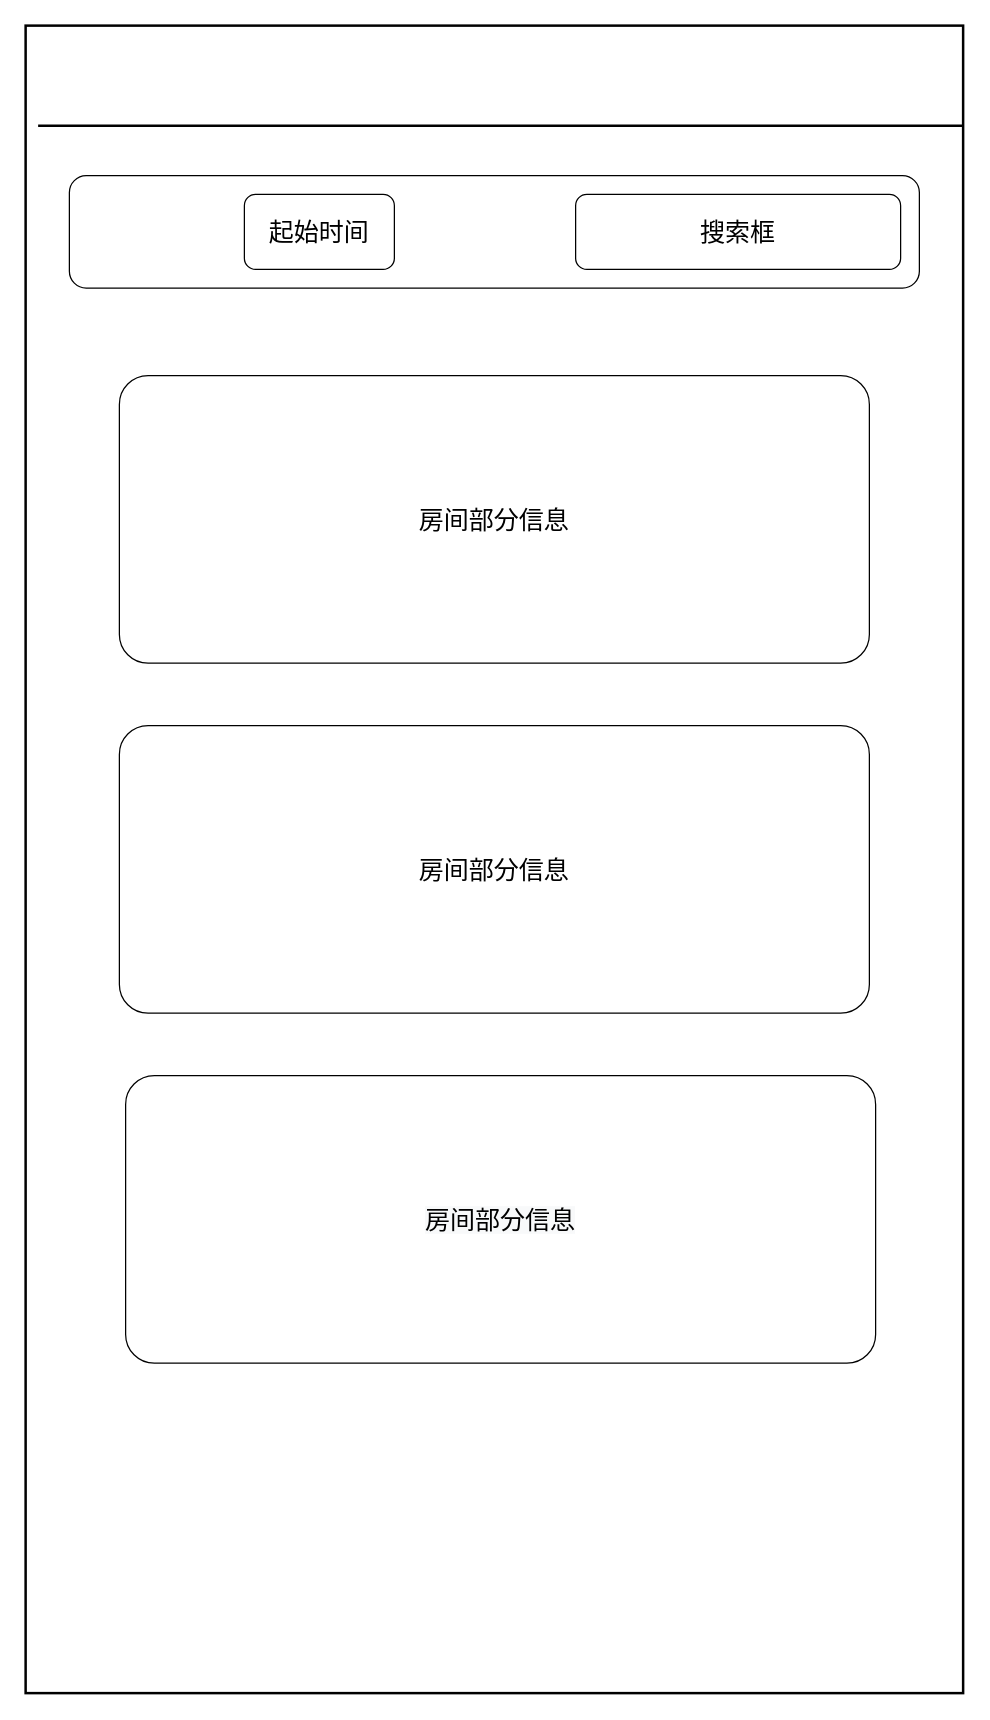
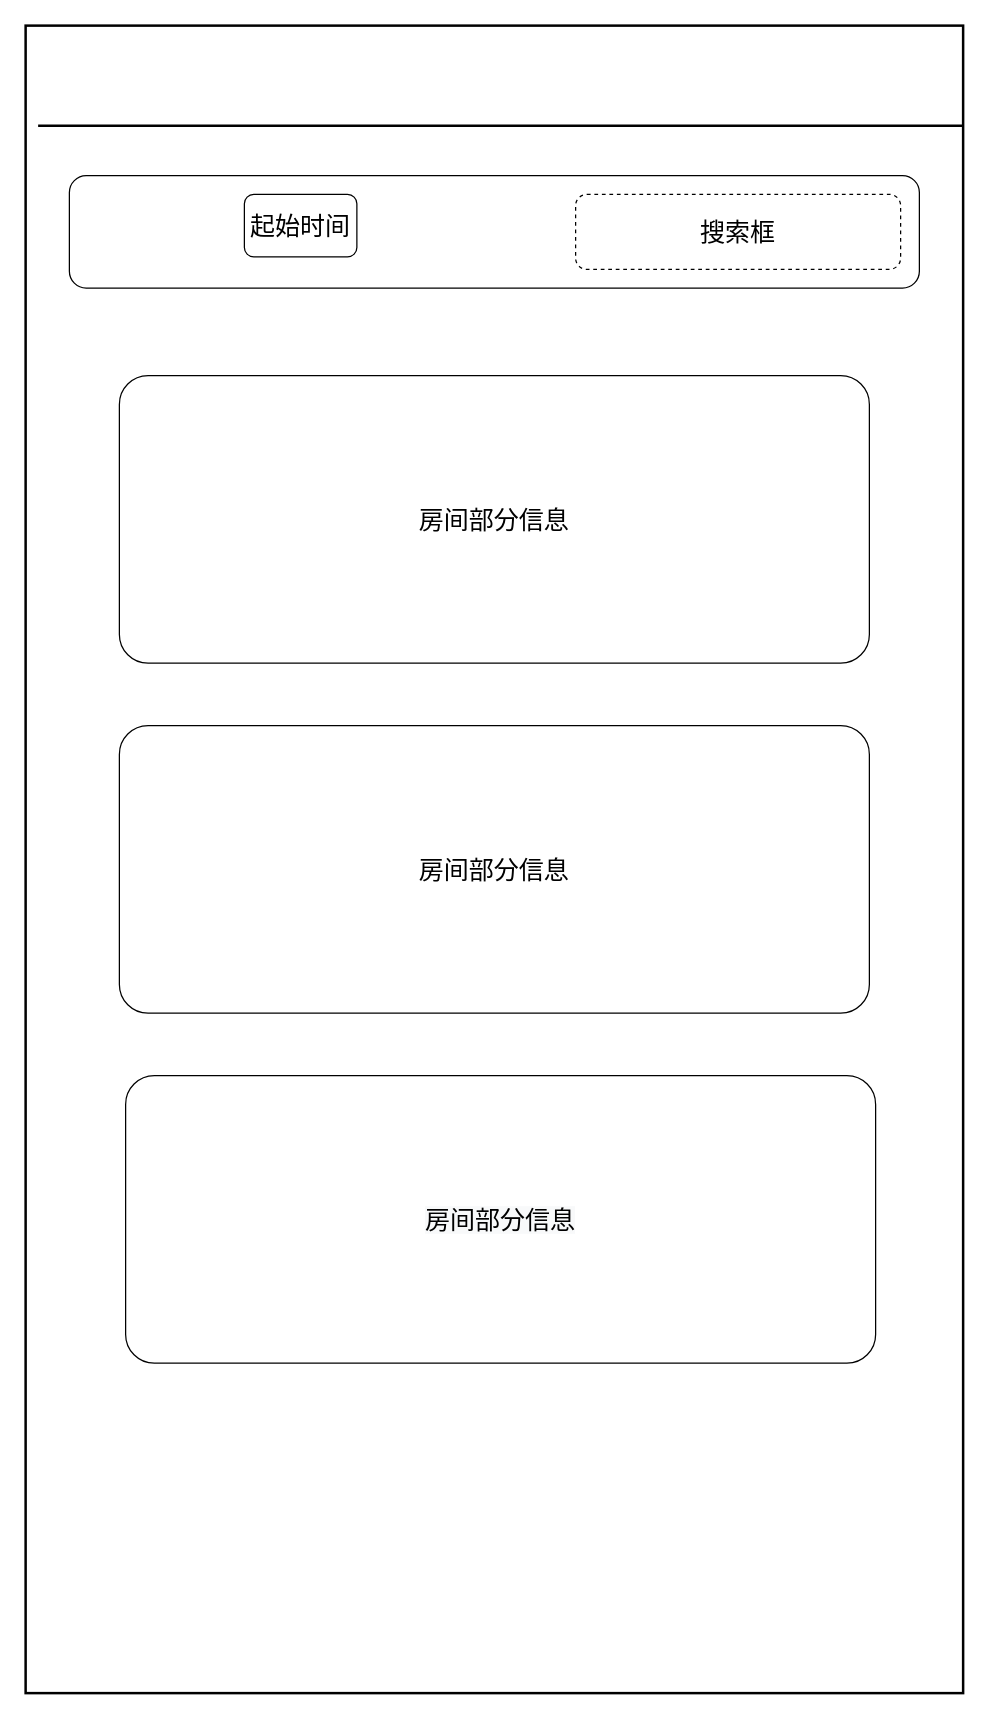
  <mxCell id="0" />
  <mxCell id="1" parent="0" />
  <mxCell id="2" value="" style="rounded=1;whiteSpace=wrap;html=1;fontSize=20;arcSize=0;strokeWidth=2;" parent="1" vertex="1"><mxGeometry x="20" y="20" width="750" height="1334" as="geometry" /></mxCell>
  <mxCell id="3" value="" style="rounded=1;whiteSpace=wrap;html=1;fontSize=20;" parent="1" vertex="1"><mxGeometry x="55" y="140" width="680" height="90" as="geometry" /></mxCell>
- <mxCell id="4" value="起始时间" style="rounded=1;whiteSpace=wrap;html=1;fontSize=20;" parent="1" vertex="1"><mxGeometry x="195" y="155" width="120" height="60" as="geometry" /></mxCell>
- <mxCell id="5" value="搜索框" style="rounded=1;whiteSpace=wrap;html=1;fontSize=20;" parent="1" vertex="1"><mxGeometry x="460" y="155" width="260" height="60" as="geometry" /></mxCell>
+ <mxCell id="4" value="起始时间" style="rounded=1;whiteSpace=wrap;html=1;fontSize=20;" parent="1" vertex="1"><mxGeometry x="195" y="155" width="90" height="50" as="geometry" /></mxCell>
+ <mxCell id="5" value="搜索框" style="rounded=1;whiteSpace=wrap;html=1;fontSize=20;dashed=1;" parent="1" vertex="1"><mxGeometry x="460" y="155" width="260" height="60" as="geometry" /></mxCell>
  <mxCell id="6" value="房间部分信息" style="rounded=1;whiteSpace=wrap;html=1;fontSize=20;arcSize=10;" parent="1" vertex="1"><mxGeometry x="95" y="300" width="600" height="230" as="geometry" /></mxCell>
  <mxCell id="7" value="" style="line;strokeWidth=2;html=1;" parent="1" vertex="1"><mxGeometry x="30" y="90" width="740" height="20" as="geometry" /></mxCell>
  <mxCell id="8" value="&lt;span&gt;房间部分信息&lt;/span&gt;" style="rounded=1;whiteSpace=wrap;html=1;fontSize=20;arcSize=10;" parent="1" vertex="1"><mxGeometry x="95" y="580" width="600" height="230" as="geometry" /></mxCell>
  <mxCell id="9" value="&#10;&#10;&lt;span style=&quot;color: rgb(0, 0, 0); font-family: helvetica; font-size: 20px; font-style: normal; font-weight: 400; letter-spacing: normal; text-align: center; text-indent: 0px; text-transform: none; word-spacing: 0px; background-color: rgb(248, 249, 250); display: inline; float: none;&quot;&gt;房间部分信息&lt;/span&gt;&#10;&#10;" style="rounded=1;whiteSpace=wrap;html=1;fontSize=20;arcSize=10;fontStyle=1" parent="1" vertex="1"><mxGeometry x="100" y="860" width="600" height="230" as="geometry" /></mxCell>
